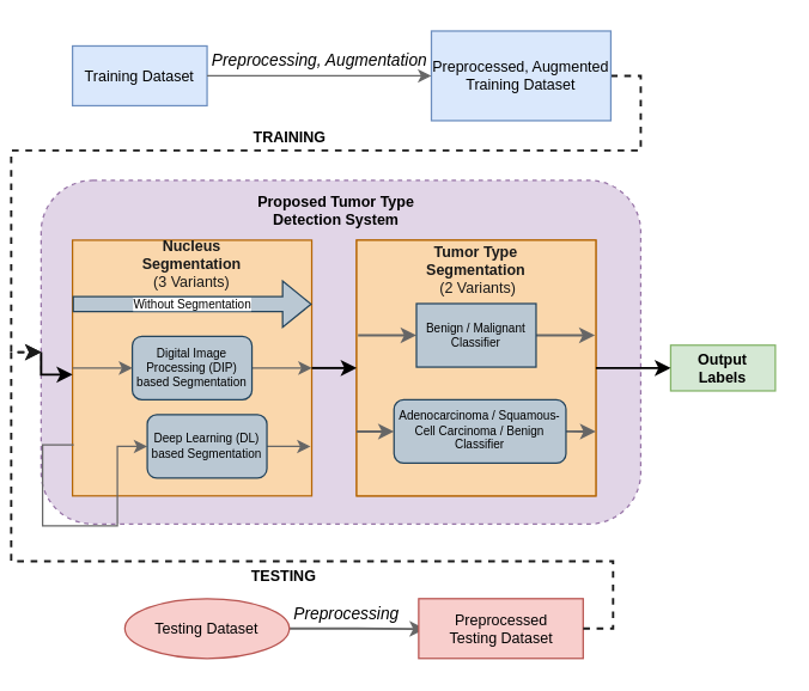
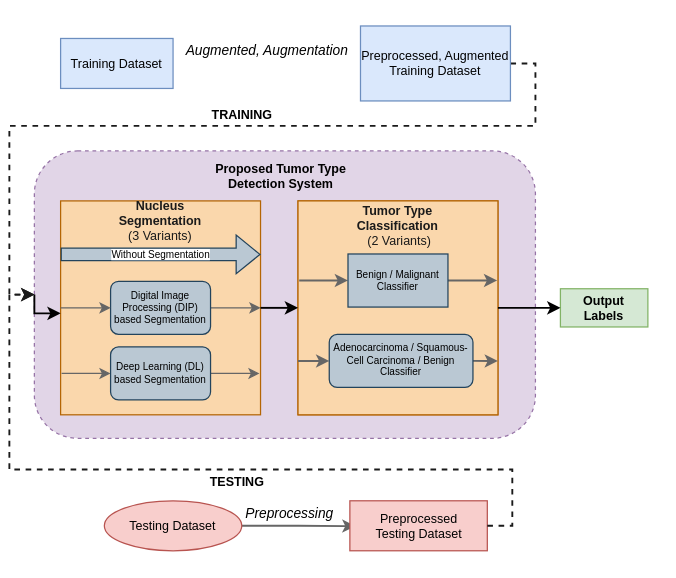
  <mxCell id="0" />
  <mxCell id="1" parent="0" />
  <mxCell id="2" value="" style="rounded=1;whiteSpace=wrap;html=1;labelBackgroundColor=none;fontFamily=Helvetica;fontSize=10;dashed=1;fillColor=#e1d5e7;strokeColor=#9673a6;" vertex="1" parent="1"><mxGeometry x="20" y="120" width="401" height="230" as="geometry" /></mxCell>
  <mxCell id="3" value="&lt;p style=&quot;line-height: 0.6; font-size: 10px;&quot;&gt;&lt;font style=&quot;font-size: 10px;&quot;&gt;Training Dataset&lt;br style=&quot;font-size: 10px;&quot;&gt;&lt;/font&gt;&lt;/p&gt;" style="rounded=0;whiteSpace=wrap;html=1;fontFamily=Helvetica;fontSize=10;fillColor=#dae8fc;strokeColor=#6c8ebf;" vertex="1" parent="1"><mxGeometry x="41" y="30" width="90" height="40" as="geometry" /></mxCell>
  <mxCell id="4" style="edgeStyle=orthogonalEdgeStyle;rounded=0;orthogonalLoop=1;jettySize=auto;html=1;exitX=1;exitY=0.5;exitDx=0;exitDy=0;entryX=0;entryY=0.5;entryDx=0;entryDy=0;fontFamily=Helvetica;fontSize=10;fontColor=#000000;startArrow=none;startFill=0;endArrow=classic;endFill=1;strokeWidth=1.5;dashed=1;strokeColor=#1A1A1A;" edge="1" parent="1" source="6" target="2"><mxGeometry relative="1" as="geometry" /></mxCell>
  <mxCell id="5" value="&lt;font style=&quot;font-size: 10px&quot;&gt;TRAINING&lt;/font&gt;" style="edgeLabel;html=1;align=center;verticalAlign=middle;resizable=0;points=[];fontSize=10;fontFamily=Helvetica;fontColor=default;fontStyle=1" vertex="1" connectable="0" parent="4"><mxGeometry x="-0.34" y="3" relative="1" as="geometry"><mxPoint x="-93" y="-13" as="offset" /></mxGeometry></mxCell>
  <mxCell id="6" value="Preprocessed, Augmented Training Dataset" style="rounded=0;whiteSpace=wrap;html=1;fontFamily=Helvetica;fontSize=10;fillColor=#dae8fc;strokeColor=#6c8ebf;" vertex="1" parent="1"><mxGeometry x="281" y="20" width="120" height="60" as="geometry" /></mxCell>
- <mxCell id="7" value="" style="edgeStyle=orthogonalEdgeStyle;rounded=0;orthogonalLoop=1;jettySize=auto;html=1;fontFamily=Georgia;fontSize=6;fillColor=#f5f5f5;strokeColor=#666666;" edge="1" parent="1" source="3" target="6"><mxGeometry relative="1" as="geometry" /></mxCell>
  <mxCell id="8" style="edgeStyle=orthogonalEdgeStyle;rounded=0;orthogonalLoop=1;jettySize=auto;html=1;exitX=1;exitY=0.5;exitDx=0;exitDy=0;entryX=1;entryY=0.5;entryDx=0;entryDy=0;fontFamily=Helvetica;fontSize=10;fillColor=#f5f5f5;strokeColor=#666666;" edge="1" parent="1" source="30"><mxGeometry relative="1" as="geometry"><mxPoint x="370" y="210.005" as="targetPoint" /><Array as="points"><mxPoint x="350" y="210.41" /><mxPoint x="390" y="209.41" /></Array></mxGeometry></mxCell>
  <mxCell id="9" style="edgeStyle=orthogonalEdgeStyle;rounded=0;orthogonalLoop=1;jettySize=auto;html=1;exitX=1;exitY=0.5;exitDx=0;exitDy=0;entryX=1;entryY=0.5;entryDx=0;entryDy=0;fontFamily=Helvetica;fontSize=10;fillColor=#f5f5f5;strokeColor=#666666;" edge="1" parent="1" source="33"><mxGeometry relative="1" as="geometry"><mxPoint x="370" y="270.595" as="targetPoint" /><Array as="points"><mxPoint x="350" y="271" /><mxPoint x="390" y="270" /></Array></mxGeometry></mxCell>
  <mxCell id="10" value="&lt;div&gt;&lt;font&gt;&lt;b&gt;Output&lt;/b&gt;&lt;/font&gt;&lt;/div&gt;&lt;div&gt;&lt;font&gt;&lt;b&gt;Labels&lt;/b&gt;&lt;/font&gt;&lt;/div&gt;" style="rounded=0;whiteSpace=wrap;html=1;fontFamily=Helvetica;fontSize=10;fillColor=#d5e8d4;strokeColor=#82b366;fontColor=#000000;" vertex="1" parent="1"><mxGeometry x="441" y="230.3" width="70" height="30.59" as="geometry" /></mxCell>
  <mxCell id="11" value="&lt;font style=&quot;font-size: 11px&quot;&gt;&lt;i&gt;Preprocessing&lt;/i&gt;&lt;/font&gt;" style="edgeStyle=orthogonalEdgeStyle;rounded=0;orthogonalLoop=1;jettySize=auto;html=1;fontFamily=Helvetica;fontSize=10;fontColor=default;startArrow=none;startFill=0;endArrow=classic;endFill=1;strokeColor=#666666;strokeWidth=1.5;exitX=1;exitY=0.5;exitDx=0;exitDy=0;" edge="1" parent="1" source="12"><mxGeometry x="-0.18" y="10" relative="1" as="geometry"><mxPoint x="277" y="420.286" as="targetPoint" /><mxPoint x="181" y="420" as="sourcePoint" /><Array as="points" /><mxPoint as="offset" /></mxGeometry></mxCell>
  <mxCell id="12" value="Testing Dataset" style="ellipse;whiteSpace=wrap;html=1;fontFamily=Helvetica;fontSize=10;fillColor=#f8cecc;strokeColor=#b85450;" vertex="1" parent="1"><mxGeometry x="76" y="400" width="110" height="40" as="geometry" /></mxCell>
  <mxCell id="13" value="&lt;b&gt;Proposed Tumor Type Detection System&lt;/b&gt;" style="text;html=1;strokeColor=none;fillColor=none;align=center;verticalAlign=middle;whiteSpace=wrap;rounded=0;dashed=1;labelBackgroundColor=none;fontFamily=Helvetica;fontSize=10;fontColor=#000000;" vertex="1" parent="1"><mxGeometry x="152.5" y="120" width="128.5" height="40" as="geometry" /></mxCell>
- <mxCell id="14" value="&lt;font style=&quot;font-size: 11px&quot;&gt;&lt;i&gt;Preprocessing, Augmentation&lt;/i&gt;&lt;/font&gt;" style="text;html=1;align=center;verticalAlign=middle;resizable=0;points=[];autosize=1;strokeColor=none;fillColor=none;fontSize=10;fontFamily=Helvetica;fontColor=#000000;" vertex="1" parent="1"><mxGeometry x="126" y="30" width="160" height="20" as="geometry" /></mxCell>
+ <mxCell id="14" value="&lt;font style=&quot;font-size: 11px&quot;&gt;&lt;i&gt;Augmented, Augmentation&lt;/i&gt;&lt;/font&gt;" style="text;html=1;align=center;verticalAlign=middle;resizable=0;points=[];autosize=1;strokeColor=none;fillColor=none;fontSize=10;fontFamily=Helvetica;fontColor=#000000;" vertex="1" parent="1"><mxGeometry x="126" y="30" width="160" height="20" as="geometry" /></mxCell>
  <mxCell id="15" value="" style="group" vertex="1" connectable="0" parent="1"><mxGeometry x="41" y="160" width="180" height="171.19" as="geometry" /></mxCell>
  <mxCell id="16" value="" style="rounded=0;whiteSpace=wrap;html=1;fontFamily=Georgia;fontSize=6;fillColor=#fad7ac;strokeColor=#b46504;" vertex="1" parent="15"><mxGeometry width="160" height="171.19" as="geometry" /></mxCell>
  <mxCell id="17" value="Without Segmentation" style="shape=flexArrow;endArrow=classic;html=1;rounded=0;fontFamily=Helvetica;fontSize=8;exitX=0;exitY=0.25;exitDx=0;exitDy=0;entryX=1;entryY=0.25;entryDx=0;entryDy=0;fillColor=#bac8d3;strokeColor=#23445d;" edge="1" parent="15" source="16" target="16"><mxGeometry width="50" height="50" relative="1" as="geometry"><mxPoint x="220" y="63.722" as="sourcePoint" /><mxPoint x="270" y="10.62" as="targetPoint" /></mxGeometry></mxCell>
  <mxCell id="18" style="edgeStyle=orthogonalEdgeStyle;rounded=0;orthogonalLoop=1;jettySize=auto;html=1;exitX=1;exitY=0.5;exitDx=0;exitDy=0;entryX=1;entryY=0.5;entryDx=0;entryDy=0;fontFamily=Helvetica;fontSize=10;fillColor=#f5f5f5;strokeColor=#666666;" edge="1" parent="15" source="19" target="16"><mxGeometry relative="1" as="geometry"><Array as="points"><mxPoint x="140" y="86.025" /><mxPoint x="180" y="84.963" /></Array></mxGeometry></mxCell>
  <mxCell id="19" value="Digital Image Processing (DIP) based Segmentation" style="rounded=1;whiteSpace=wrap;html=1;labelBackgroundColor=none;fontFamily=Helvetica;fontSize=8;fillColor=#bac8d3;strokeColor=#23445d;" vertex="1" parent="15"><mxGeometry x="40" y="64.349" width="80" height="42.482" as="geometry" /></mxCell>
  <mxCell id="20" style="edgeStyle=orthogonalEdgeStyle;rounded=0;orthogonalLoop=1;jettySize=auto;html=1;exitX=1;exitY=0.5;exitDx=0;exitDy=0;entryX=0.995;entryY=0.808;entryDx=0;entryDy=0;entryPerimeter=0;fontFamily=Helvetica;fontSize=10;fillColor=#f5f5f5;strokeColor=#666666;" edge="1" parent="15" source="22" target="16"><mxGeometry relative="1" as="geometry" /></mxCell>
  <mxCell id="21" style="edgeStyle=orthogonalEdgeStyle;rounded=0;orthogonalLoop=1;jettySize=auto;html=1;exitX=0;exitY=0.5;exitDx=0;exitDy=0;entryX=0.005;entryY=0.801;entryDx=0;entryDy=0;entryPerimeter=0;fontFamily=Helvetica;fontSize=10;endArrow=none;endFill=0;startArrow=classic;startFill=1;fillColor=#f5f5f5;strokeColor=#666666;" edge="1" parent="15" source="22" target="16"><mxGeometry relative="1" as="geometry" /></mxCell>
- <mxCell id="22" value="Deep Learning (DL) based Segmentation" style="rounded=1;whiteSpace=wrap;html=1;labelBackgroundColor=none;fontFamily=Helvetica;fontSize=8;fillColor=#bac8d3;strokeColor=#23445d;" vertex="1" parent="15"><mxGeometry x="50" y="116.824" width="80" height="42.482" as="geometry" /></mxCell>
+ <mxCell id="22" value="Deep Learning (DL) based Segmentation" style="rounded=1;whiteSpace=wrap;html=1;labelBackgroundColor=none;fontFamily=Helvetica;fontSize=8;fillColor=#bac8d3;strokeColor=#23445d;" vertex="1" parent="15"><mxGeometry x="40" y="116.824" width="80" height="42.482" as="geometry" /></mxCell>
  <mxCell id="23" value="&lt;div&gt;&lt;b&gt;Nucleus Segmentation&lt;/b&gt;&lt;/div&gt;(3 Variants)" style="text;html=1;strokeColor=none;fillColor=none;align=center;verticalAlign=middle;whiteSpace=wrap;rounded=0;labelBackgroundColor=none;fontFamily=Helvetica;fontSize=10;fontColor=#1A1A1A;" vertex="1" parent="15"><mxGeometry x="50" width="60" height="31.861" as="geometry" /></mxCell>
  <mxCell id="24" value="" style="endArrow=classic;html=1;rounded=0;fontFamily=Helvetica;fontSize=10;exitX=0;exitY=0.5;exitDx=0;exitDy=0;entryX=0;entryY=0.5;entryDx=0;entryDy=0;fillColor=#f5f5f5;strokeColor=#666666;" edge="1" parent="15" source="16" target="19"><mxGeometry width="50" height="50" relative="1" as="geometry"><mxPoint x="220" y="63.722" as="sourcePoint" /><mxPoint x="270" y="10.62" as="targetPoint" /></mxGeometry></mxCell>
  <mxCell id="25" value="" style="group;fillColor=#fad7ac;strokeColor=#b46504;fontColor=#1A1A1A;" vertex="1" connectable="0" parent="1"><mxGeometry x="231" y="160" width="160" height="171.19" as="geometry" /></mxCell>
  <mxCell id="26" value="" style="rounded=0;whiteSpace=wrap;html=1;fontFamily=Georgia;fontSize=6;fillColor=#fad7ac;strokeColor=#b46504;" vertex="1" parent="25"><mxGeometry width="160" height="171.19" as="geometry" /></mxCell>
- <mxCell id="27" value="&lt;b&gt;Tumor Type Segmentation&lt;br&gt;&lt;/b&gt;&amp;nbsp;(2 Variants)" style="text;html=1;strokeColor=none;fillColor=none;align=center;verticalAlign=middle;whiteSpace=wrap;rounded=0;labelBackgroundColor=none;fontFamily=Helvetica;fontSize=10;fontColor=#1A1A1A;" vertex="1" parent="25"><mxGeometry x="50" y="4" width="60" height="31.861" as="geometry" /></mxCell>
+ <mxCell id="27" value="&lt;b&gt;Tumor Type Classification&lt;br&gt;&lt;/b&gt;&amp;nbsp;(2 Variants)" style="text;html=1;strokeColor=none;fillColor=none;align=center;verticalAlign=middle;whiteSpace=wrap;rounded=0;labelBackgroundColor=none;fontFamily=Helvetica;fontSize=10;fontColor=#1A1A1A;" vertex="1" parent="25"><mxGeometry x="50" y="4" width="60" height="31.861" as="geometry" /></mxCell>
  <mxCell id="28" style="edgeStyle=orthogonalEdgeStyle;rounded=0;orthogonalLoop=1;jettySize=auto;html=1;exitX=0;exitY=0.5;exitDx=0;exitDy=0;entryX=0.006;entryY=0.372;entryDx=0;entryDy=0;entryPerimeter=0;fontFamily=Helvetica;fontSize=10;fontColor=#000000;startArrow=classic;startFill=1;endArrow=none;endFill=0;strokeColor=#666666;strokeWidth=1.5;" edge="1" parent="25" source="30" target="26"><mxGeometry relative="1" as="geometry" /></mxCell>
  <mxCell id="29" style="edgeStyle=orthogonalEdgeStyle;rounded=0;orthogonalLoop=1;jettySize=auto;html=1;exitX=1;exitY=0.5;exitDx=0;exitDy=0;entryX=0.996;entryY=0.376;entryDx=0;entryDy=0;entryPerimeter=0;fontFamily=Helvetica;fontSize=10;fontColor=#000000;startArrow=none;startFill=0;endArrow=classic;endFill=1;strokeColor=#666666;strokeWidth=1.5;" edge="1" parent="25" source="30" target="26"><mxGeometry relative="1" as="geometry" /></mxCell>
  <mxCell id="30" value="Benign / Malignant Classifier" style="whiteSpace=wrap;html=1;labelBackgroundColor=none;fontFamily=Helvetica;fontSize=8;fillColor=#bac8d3;strokeColor=#23445d;rounded=0;" vertex="1" parent="25"><mxGeometry x="40" y="42.482" width="80" height="42.482" as="geometry" /></mxCell>
  <mxCell id="31" style="edgeStyle=orthogonalEdgeStyle;rounded=0;orthogonalLoop=1;jettySize=auto;html=1;exitX=0;exitY=0.5;exitDx=0;exitDy=0;entryX=0;entryY=0.75;entryDx=0;entryDy=0;fontFamily=Helvetica;fontSize=10;fontColor=#000000;startArrow=classic;startFill=1;endArrow=none;endFill=0;strokeColor=#666666;strokeWidth=1.5;" edge="1" parent="25" source="33" target="26"><mxGeometry relative="1" as="geometry" /></mxCell>
  <mxCell id="32" style="edgeStyle=orthogonalEdgeStyle;rounded=0;orthogonalLoop=1;jettySize=auto;html=1;exitX=1;exitY=0.5;exitDx=0;exitDy=0;entryX=1;entryY=0.75;entryDx=0;entryDy=0;fontFamily=Helvetica;fontSize=10;fontColor=#000000;startArrow=none;startFill=0;endArrow=classic;endFill=1;strokeColor=#666666;strokeWidth=1.5;" edge="1" parent="25" source="33" target="26"><mxGeometry relative="1" as="geometry" /></mxCell>
  <mxCell id="33" value="&lt;div&gt;Adenocarcinoma / Squamous-Cell Carcinoma / Benign &lt;br&gt;&lt;/div&gt;&lt;div&gt;Classifier&lt;/div&gt;" style="rounded=1;whiteSpace=wrap;html=1;labelBackgroundColor=none;fontFamily=Helvetica;fontSize=8;fillColor=#bac8d3;strokeColor=#23445d;" vertex="1" parent="25"><mxGeometry x="25" y="106.83" width="115" height="42.482" as="geometry" /></mxCell>
  <mxCell id="34" value="&lt;div&gt;Preprocessed &lt;br&gt;&lt;/div&gt;&lt;div&gt;Testing Dataset&lt;/div&gt;" style="rounded=0;whiteSpace=wrap;html=1;fontFamily=Helvetica;fontSize=10;fillColor=#f8cecc;strokeColor=#b85450;" vertex="1" parent="1"><mxGeometry x="272.5" y="400" width="110" height="40" as="geometry" /></mxCell>
  <mxCell id="35" style="edgeStyle=orthogonalEdgeStyle;rounded=0;orthogonalLoop=1;jettySize=auto;html=1;exitX=1;exitY=0.5;exitDx=0;exitDy=0;fontFamily=Helvetica;fontSize=10;fontColor=#000000;startArrow=none;startFill=0;endArrow=classic;endFill=1;strokeWidth=1.5;dashed=1;strokeColor=#1A1A1A;entryX=0;entryY=0.5;entryDx=0;entryDy=0;" edge="1" parent="1" source="34" target="2"><mxGeometry relative="1" as="geometry"><mxPoint x="442.5" y="60" as="sourcePoint" /><mxPoint x="21" y="240" as="targetPoint" /></mxGeometry></mxCell>
  <mxCell id="36" value="TESTING" style="edgeLabel;html=1;align=center;verticalAlign=middle;resizable=0;points=[];fontSize=10;fontFamily=Helvetica;fontColor=default;fontStyle=1" vertex="1" connectable="0" parent="35"><mxGeometry x="-0.34" y="3" relative="1" as="geometry"><mxPoint x="-79" y="6" as="offset" /></mxGeometry></mxCell>
  <mxCell id="37" style="edgeStyle=orthogonalEdgeStyle;rounded=0;orthogonalLoop=1;jettySize=auto;html=1;exitX=1;exitY=0.5;exitDx=0;exitDy=0;entryX=0;entryY=0.5;entryDx=0;entryDy=0;labelBackgroundColor=#7EA6E0;fontFamily=Helvetica;fontSize=10;fontColor=#000000;startArrow=none;startFill=0;endArrow=classic;endFill=1;strokeColor=#000000;strokeWidth=1.5;" edge="1" parent="1" source="16" target="26"><mxGeometry relative="1" as="geometry" /></mxCell>
  <mxCell id="38" style="edgeStyle=orthogonalEdgeStyle;rounded=0;orthogonalLoop=1;jettySize=auto;html=1;exitX=1;exitY=0.5;exitDx=0;exitDy=0;entryX=0;entryY=0.5;entryDx=0;entryDy=0;labelBackgroundColor=#7EA6E0;fontFamily=Helvetica;fontSize=10;fontColor=#000000;startArrow=none;startFill=0;endArrow=classic;endFill=1;strokeColor=#000000;strokeWidth=1.5;" edge="1" parent="1" source="26" target="10"><mxGeometry relative="1" as="geometry" /></mxCell>
  <mxCell id="39" style="edgeStyle=orthogonalEdgeStyle;rounded=0;orthogonalLoop=1;jettySize=auto;html=1;exitX=0;exitY=0.5;exitDx=0;exitDy=0;labelBackgroundColor=#7EA6E0;fontFamily=Helvetica;fontSize=11;fontColor=#000000;startArrow=none;startFill=0;endArrow=classic;endFill=1;strokeColor=#000000;strokeWidth=1.5;" edge="1" parent="1" source="2"><mxGeometry relative="1" as="geometry"><mxPoint x="41" y="250" as="targetPoint" /><Array as="points"><mxPoint x="20" y="250" /></Array></mxGeometry></mxCell>
